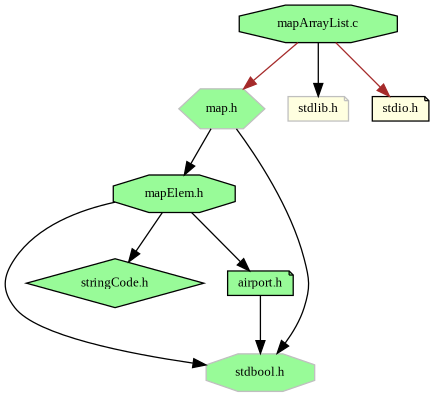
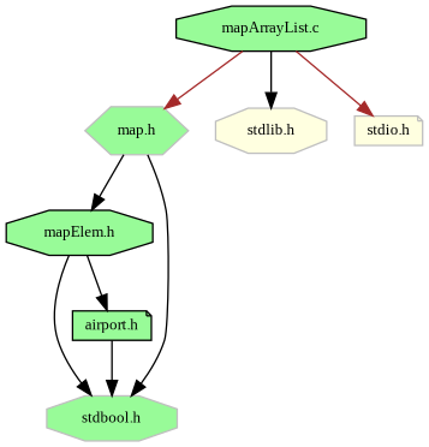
  digraph {
    fontname="Liberation Serif"
    node [color=black fillcolor=palegreen fontname="Liberation Serif" fontsize=10 shape=octagon style=filled]
    edge [color=black fontname="Liberation Serif" fontsize=10 labelfontname=Helvetica labelfontsize=10 style=solid]
    n1 [fontcolor=black height=0.2 label="mapArrayList.c" width=0.4]
    n2 [color=grey75 height=0.2 label="map.h" shape=hexagon width=0.4]
-   n3 [color=grey75 fillcolor=lightyellow height=0.2 label="stdlib.h" shape=note width=0.4]
-   n4 [fillcolor=lightyellow height=0.2 label="stdio.h" shape=note width=0.4]
+   n3 [color=grey75 fillcolor=lightyellow height=0.2 label="stdlib.h" width=0.4]
+   n4 [color=grey75 fillcolor=lightyellow height=0.2 label="stdio.h" shape=note width=0.4]
    n5 [height=0.2 label="mapElem.h" width=0.4]
    n6 [color=grey75 height=0.2 label="stdbool.h" width=0.4]
-   n7 [height=0.2 label="stringCode.h" shape=diamond width=0.4]
    n8 [height=0.2 label="airport.h" shape=note width=0.4]
    n1 -> n2 [color=brown]
    n1 -> n3
    n1 -> n4 [color=brown]
    n2 -> n5
    n2 -> n6
    n5 -> n6
-   n5 -> n7
    n5 -> n8
    n8 -> n6
  }
